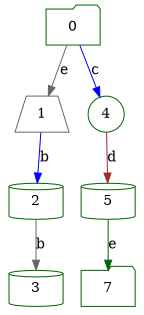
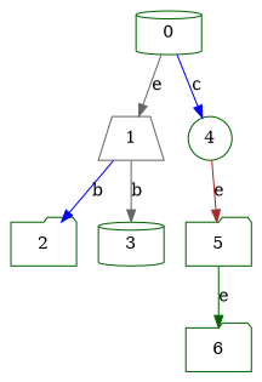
  digraph {
    node [color=darkgreen shape=cylinder]
    edge [color=blue]
    1 [color=gray40 shape=trapezium]
-   0 [shape=folder]
+   0
    4 [shape=circle]
-   2
+   2 [shape=folder]
    3
-   5
-   6 [shape=folder label=7]
+   5 [shape=folder]
+   6 [shape=folder]
    1 -> 2 [label=b]
    0 -> 1 [color=gray40 label=e]
    0 -> 4 [label=c]
-   4 -> 5 [color=brown label=d]
-   2 -> 3 [color=gray40 label=b]
+   4 -> 5 [color=brown label=e]
+   1 -> 3 [color=gray40 label=b]
    5 -> 6 [color=darkgreen label=e]
  }
